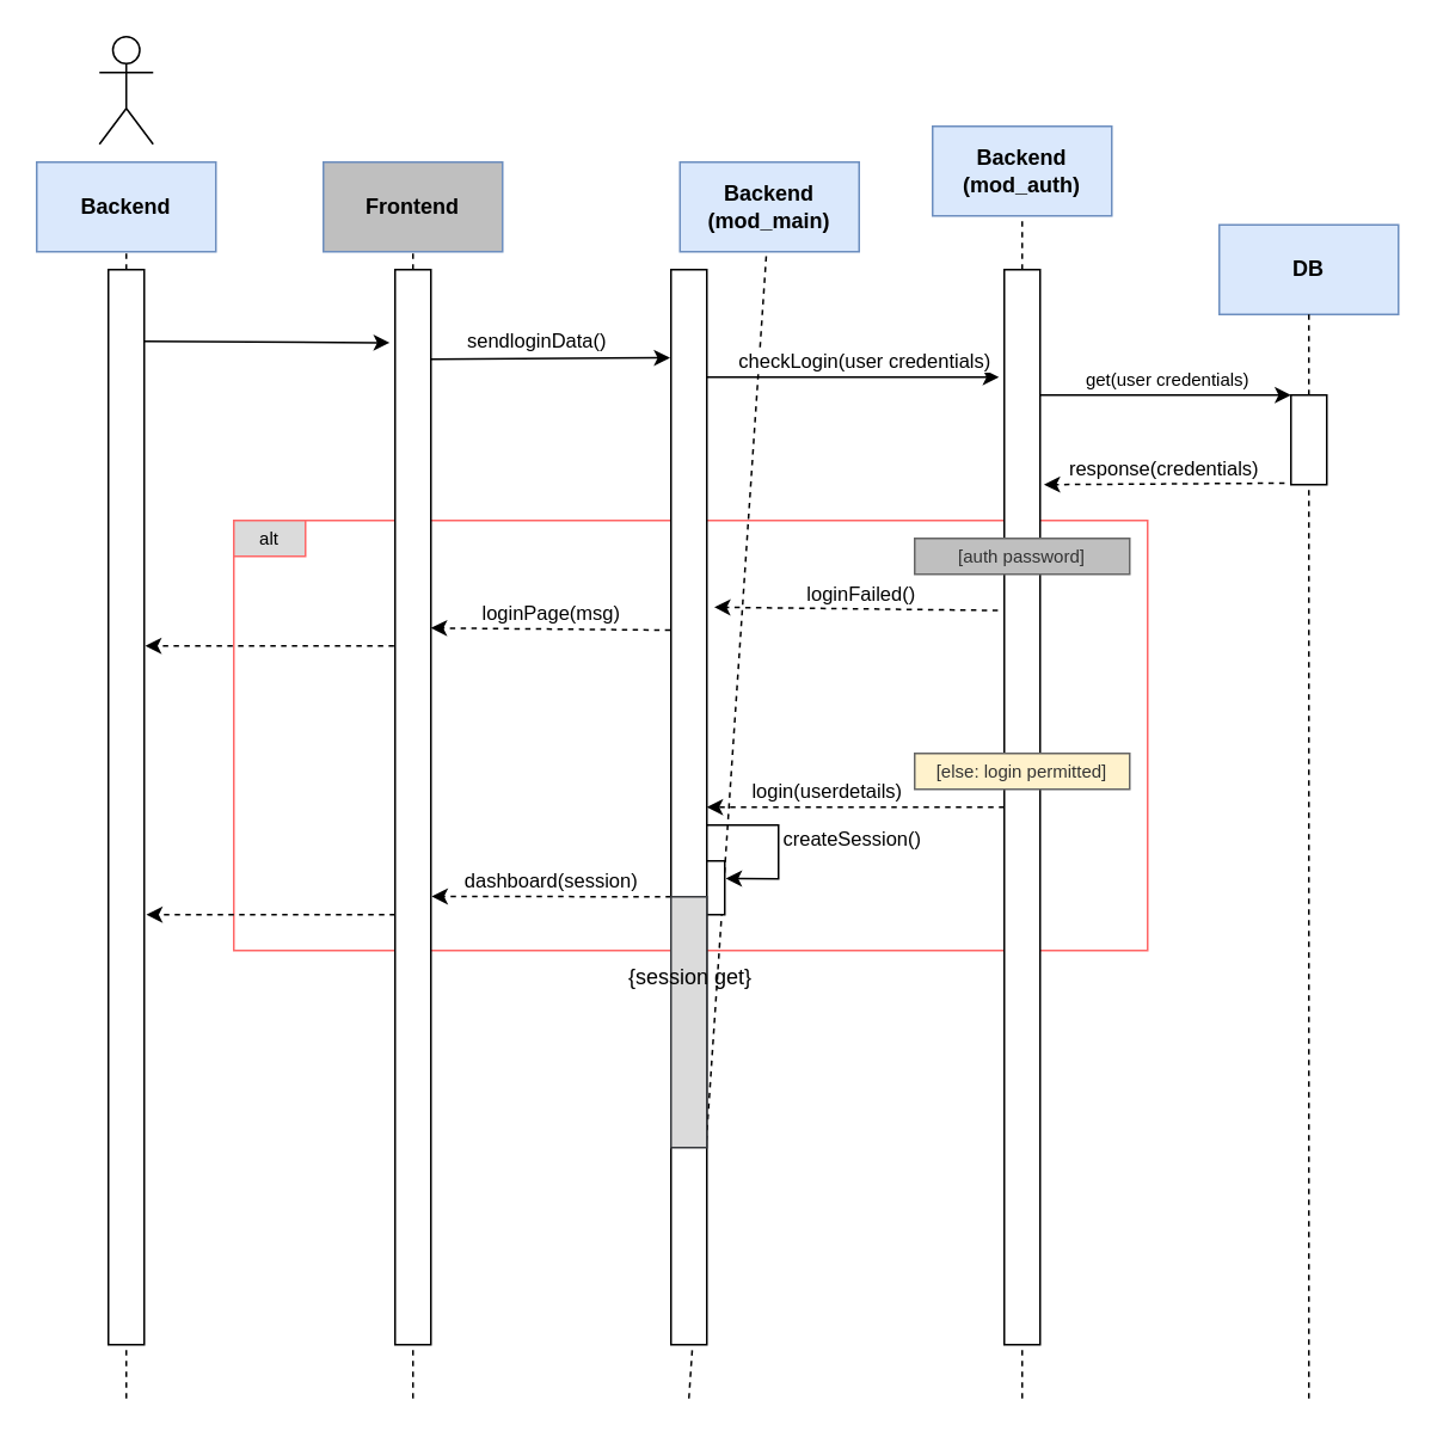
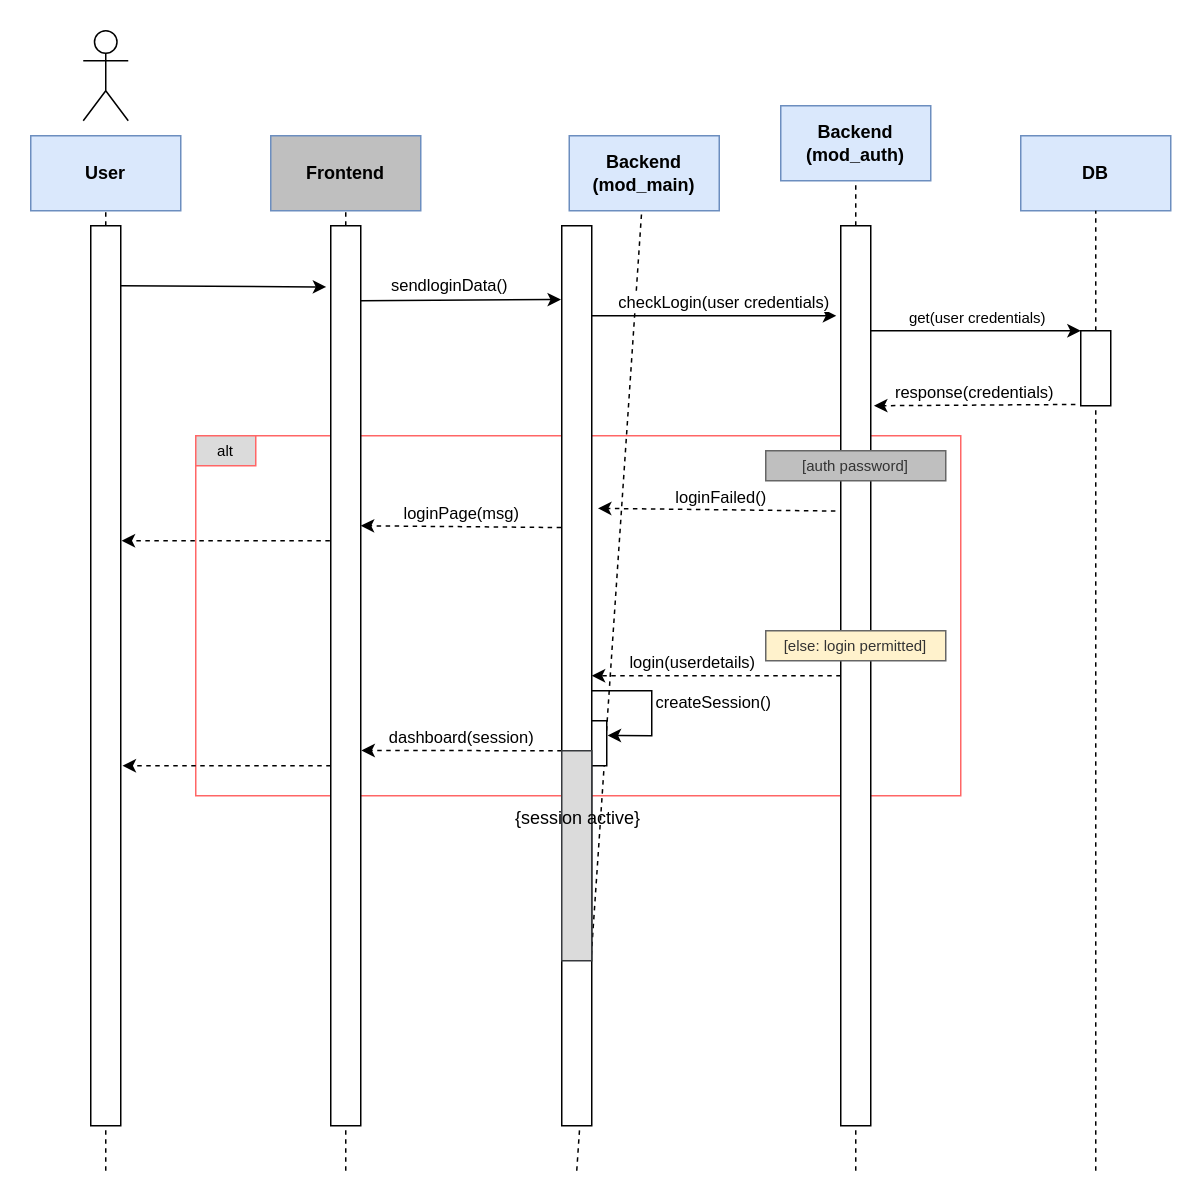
  <mxCell id="0" />
  <mxCell id="1" parent="0" />
  <mxCell id="2" value="" style="whiteSpace=wrap;html=1;fillColor=none;strokeColor=#FF6666;" vertex="1" parent="1"><mxGeometry x="130" y="290" width="510" height="240" as="geometry" /></mxCell>
  <mxCell id="3" value="" style="endArrow=none;dashed=1;html=1;rounded=0;" parent="1" source="7" edge="1"><mxGeometry width="50" height="50" relative="1" as="geometry"><mxPoint x="70" y="540" as="sourcePoint" /><mxPoint x="70" y="140" as="targetPoint" /></mxGeometry></mxCell>
- <mxCell id="4" value="&lt;b&gt;Backend&lt;/b&gt;" style="rounded=0;whiteSpace=wrap;html=1;fillColor=#dae8fc;strokeColor=#6c8ebf;" parent="1" vertex="1"><mxGeometry x="20" y="90" width="100" height="50" as="geometry" /></mxCell>
+ <mxCell id="4" value="&lt;b&gt;User&lt;/b&gt;" style="rounded=0;whiteSpace=wrap;html=1;fillColor=#dae8fc;strokeColor=#6c8ebf;" parent="1" vertex="1"><mxGeometry x="20" y="90" width="100" height="50" as="geometry" /></mxCell>
  <mxCell id="5" value="&lt;b&gt;Frontend&lt;/b&gt;" style="rounded=0;whiteSpace=wrap;html=1;fillColor=#bfbfbf;strokeColor=#6c8ebf;" parent="1" vertex="1"><mxGeometry x="180" y="90" width="100" height="50" as="geometry" /></mxCell>
  <mxCell id="6" value="" style="endArrow=none;dashed=1;html=1;rounded=0;" parent="1" target="7" edge="1"><mxGeometry width="50" height="50" relative="1" as="geometry"><mxPoint x="70" y="780" as="sourcePoint" /><mxPoint x="70" y="140" as="targetPoint" /></mxGeometry></mxCell>
  <mxCell id="7" value="" style="rounded=0;whiteSpace=wrap;html=1;" parent="1" vertex="1"><mxGeometry x="60" y="150" width="20" height="600" as="geometry" /></mxCell>
  <mxCell id="8" value="" style="endArrow=none;dashed=1;html=1;rounded=0;" parent="1" target="5" edge="1"><mxGeometry width="50" height="50" relative="1" as="geometry"><mxPoint x="230" y="780" as="sourcePoint" /><mxPoint x="230" y="140" as="targetPoint" /></mxGeometry></mxCell>
  <mxCell id="9" value="" style="rounded=0;whiteSpace=wrap;html=1;" parent="1" vertex="1"><mxGeometry x="220" y="150" width="20" height="600" as="geometry" /></mxCell>
  <mxCell id="10" value="Backend&lt;div&gt;(mod_main)&lt;/div&gt;" style="rounded=0;whiteSpace=wrap;html=1;fillColor=#dae8fc;strokeColor=#6c8ebf;fontStyle=1" parent="1" vertex="1"><mxGeometry x="379" y="90" width="100" height="50" as="geometry" /></mxCell>
  <mxCell id="11" value="" style="endArrow=none;dashed=1;html=1;rounded=0;fontStyle=1" parent="1" target="10" edge="1"><mxGeometry width="50" height="50" relative="1" as="geometry"><mxPoint x="384" y="780" as="sourcePoint" /><mxPoint x="384" y="140" as="targetPoint" /></mxGeometry></mxCell>
  <mxCell id="12" value="" style="rounded=0;whiteSpace=wrap;html=1;fontStyle=1" parent="1" vertex="1"><mxGeometry x="374" y="150" width="20" height="600" as="geometry" /></mxCell>
- <mxCell id="13" value="&lt;b&gt;DB&lt;/b&gt;" style="rounded=0;whiteSpace=wrap;html=1;fillColor=#dae8fc;strokeColor=#6c8ebf;" parent="1" vertex="1"><mxGeometry x="680" y="125" width="100" height="50" as="geometry" /></mxCell>
+ <mxCell id="13" value="&lt;b&gt;DB&lt;/b&gt;" style="rounded=0;whiteSpace=wrap;html=1;fillColor=#dae8fc;strokeColor=#6c8ebf;" parent="1" vertex="1"><mxGeometry x="680" y="90" width="100" height="50" as="geometry" /></mxCell>
  <mxCell id="14" value="" style="endArrow=none;dashed=1;html=1;rounded=0;" parent="1" source="16" target="13" edge="1"><mxGeometry width="50" height="50" relative="1" as="geometry"><mxPoint x="730" y="780" as="sourcePoint" /><mxPoint x="730" y="140" as="targetPoint" /></mxGeometry></mxCell>
  <mxCell id="15" value="" style="endArrow=none;dashed=1;html=1;rounded=0;" parent="1" target="16" edge="1"><mxGeometry width="50" height="50" relative="1" as="geometry"><mxPoint x="730" y="780" as="sourcePoint" /><mxPoint x="730" y="140" as="targetPoint" /></mxGeometry></mxCell>
  <mxCell id="16" value="" style="rounded=0;whiteSpace=wrap;html=1;" parent="1" vertex="1"><mxGeometry x="720" y="220" width="20" height="50" as="geometry" /></mxCell>
  <mxCell id="17" value="" style="shape=umlActor;verticalLabelPosition=bottom;verticalAlign=top;html=1;outlineConnect=0;" vertex="1" parent="1"><mxGeometry x="55" y="20" width="30" height="60" as="geometry" /></mxCell>
  <mxCell id="18" value="" style="endArrow=classic;html=1;rounded=0;entryX=-0.15;entryY=0.068;entryDx=0;entryDy=0;entryPerimeter=0;" edge="1" parent="1" target="9"><mxGeometry width="50" height="50" relative="1" as="geometry"><mxPoint x="80" y="190" as="sourcePoint" /><mxPoint x="130" y="140" as="targetPoint" /></mxGeometry></mxCell>
  <mxCell id="19" value="" style="endArrow=classic;html=1;rounded=0;entryX=-0.025;entryY=0.082;entryDx=0;entryDy=0;entryPerimeter=0;" edge="1" parent="1" target="12"><mxGeometry width="50" height="50" relative="1" as="geometry"><mxPoint x="240" y="200" as="sourcePoint" /><mxPoint x="400" y="201" as="targetPoint" /></mxGeometry></mxCell>
  <mxCell id="20" value="sendloginData()" style="edgeLabel;html=1;align=center;verticalAlign=middle;resizable=0;points=[];" vertex="1" connectable="0" parent="19"><mxGeometry x="0.223" y="1" relative="1" as="geometry"><mxPoint x="-23" y="-9" as="offset" /></mxGeometry></mxCell>
  <mxCell id="21" value="" style="endArrow=classic;html=1;rounded=0;entryX=-0.15;entryY=0.1;entryDx=0;entryDy=0;entryPerimeter=0;" edge="1" parent="1" target="28"><mxGeometry width="50" height="50" relative="1" as="geometry"><mxPoint x="394" y="210" as="sourcePoint" /><mxPoint x="554" y="210" as="targetPoint" /></mxGeometry></mxCell>
  <mxCell id="22" value="checkLogin(user credentials)" style="edgeLabel;html=1;align=center;verticalAlign=middle;resizable=0;points=[];" vertex="1" connectable="0" parent="21"><mxGeometry x="-0.153" y="-2" relative="1" as="geometry"><mxPoint x="18" y="-12" as="offset" /></mxGeometry></mxCell>
  <mxCell id="23" value="" style="endArrow=classic;html=1;rounded=0;exitX=-0.02;exitY=0.302;exitDx=0;exitDy=0;dashed=1;exitPerimeter=0;" edge="1" parent="1"><mxGeometry width="50" height="50" relative="1" as="geometry"><mxPoint x="373.6" y="351.2" as="sourcePoint" /><mxPoint x="240" y="350" as="targetPoint" /></mxGeometry></mxCell>
  <mxCell id="24" value="loginPage(msg)" style="edgeLabel;html=1;align=center;verticalAlign=middle;resizable=0;points=[];" vertex="1" connectable="0" parent="23"><mxGeometry x="-0.23" y="1" relative="1" as="geometry"><mxPoint x="-16" y="-10" as="offset" /></mxGeometry></mxCell>
  <mxCell id="25" value="" style="endArrow=classic;html=1;rounded=0;exitX=-0.04;exitY=0.315;exitDx=0;exitDy=0;exitPerimeter=0;entryX=1.02;entryY=0.315;entryDx=0;entryDy=0;entryPerimeter=0;dashed=1;" edge="1" parent="1"><mxGeometry width="50" height="50" relative="1" as="geometry"><mxPoint x="219.4" y="360" as="sourcePoint" /><mxPoint x="80.6" y="360" as="targetPoint" /></mxGeometry></mxCell>
  <mxCell id="26" value="Backend&lt;div&gt;(mod_auth)&lt;/div&gt;" style="rounded=0;whiteSpace=wrap;html=1;fillColor=#dae8fc;strokeColor=#6c8ebf;fontStyle=1" vertex="1" parent="1"><mxGeometry x="520" y="70" width="100" height="50" as="geometry" /></mxCell>
  <mxCell id="27" value="" style="endArrow=none;dashed=1;html=1;rounded=0;fontStyle=1" edge="1" parent="1" target="26"><mxGeometry width="50" height="50" relative="1" as="geometry"><mxPoint x="570" y="780" as="sourcePoint" /><mxPoint x="570" y="140" as="targetPoint" /></mxGeometry></mxCell>
  <mxCell id="28" value="" style="rounded=0;whiteSpace=wrap;html=1;fontStyle=1" vertex="1" parent="1"><mxGeometry x="560" y="150" width="20" height="600" as="geometry" /></mxCell>
  <mxCell id="29" value="" style="endArrow=classic;html=1;rounded=0;entryX=0;entryY=0;entryDx=0;entryDy=0;" edge="1" parent="1" target="16"><mxGeometry width="50" height="50" relative="1" as="geometry"><mxPoint x="580" y="220" as="sourcePoint" /><mxPoint x="710" y="220" as="targetPoint" /></mxGeometry></mxCell>
  <mxCell id="30" value="get(user credentials)" style="edgeLabel;html=1;align=center;verticalAlign=middle;resizable=0;points=[];fontSize=10;" vertex="1" connectable="0" parent="29"><mxGeometry x="-0.153" y="-2" relative="1" as="geometry"><mxPoint x="11" y="-12" as="offset" /></mxGeometry></mxCell>
  <mxCell id="31" value="" style="endArrow=classic;html=1;rounded=0;dashed=1;exitX=-0.179;exitY=0.983;exitDx=0;exitDy=0;exitPerimeter=0;entryX=1.107;entryY=0.2;entryDx=0;entryDy=0;entryPerimeter=0;" edge="1" parent="1" source="16" target="28"><mxGeometry width="50" height="50" relative="1" as="geometry"><mxPoint x="700" y="280" as="sourcePoint" /><mxPoint x="620" y="269" as="targetPoint" /></mxGeometry></mxCell>
  <mxCell id="32" value="response(credentials)" style="edgeLabel;html=1;align=center;verticalAlign=middle;resizable=0;points=[];" vertex="1" connectable="0" parent="31"><mxGeometry x="-0.23" y="1" relative="1" as="geometry"><mxPoint x="-16" y="-10" as="offset" /></mxGeometry></mxCell>
  <mxCell id="33" value="" style="endArrow=classic;html=1;rounded=0;exitX=1.04;exitY=0.217;exitDx=0;exitDy=0;exitPerimeter=0;entryX=1.06;entryY=0.327;entryDx=0;entryDy=0;entryPerimeter=0;" edge="1" parent="1" target="42"><mxGeometry width="50" height="50" relative="1" as="geometry"><mxPoint x="394" y="460" as="sourcePoint" /><mxPoint x="420" y="490" as="targetPoint" /><Array as="points"><mxPoint x="434" y="460" /><mxPoint x="434" y="490" /></Array></mxGeometry></mxCell>
  <mxCell id="34" value="createSession()" style="edgeLabel;html=1;align=center;verticalAlign=middle;resizable=0;points=[];" vertex="1" connectable="0" parent="33"><mxGeometry x="0.124" relative="1" as="geometry"><mxPoint x="40" y="-9" as="offset" /></mxGeometry></mxCell>
  <mxCell id="35" value="&lt;font style=&quot;font-size: 10px;&quot;&gt;alt&lt;/font&gt;" style="rounded=0;whiteSpace=wrap;html=1;strokeColor=#FF6666;fillColor=#dbdbdb;" vertex="1" parent="1"><mxGeometry x="130" y="290" width="40" height="20" as="geometry" /></mxCell>
  <mxCell id="36" value="&lt;font style=&quot;font-size: 10px;&quot;&gt;[auth password]&lt;/font&gt;" style="rounded=0;whiteSpace=wrap;html=1;strokeColor=#666666;fillColor=#BFBFBF;fontColor=#333333;" vertex="1" parent="1"><mxGeometry x="510" y="300" width="120" height="20" as="geometry" /></mxCell>
  <mxCell id="37" value="&lt;font style=&quot;font-size: 10px;&quot;&gt;[else: login permitted]&lt;/font&gt;" style="rounded=0;whiteSpace=wrap;html=1;strokeColor=#666666;fillColor=#fff2cc;fontColor=#333333;" vertex="1" parent="1"><mxGeometry x="510" y="420" width="120" height="20" as="geometry" /></mxCell>
  <mxCell id="38" value="" style="endArrow=classic;html=1;rounded=0;dashed=1;exitX=-0.179;exitY=0.317;exitDx=0;exitDy=0;exitPerimeter=0;entryX=1.207;entryY=0.314;entryDx=0;entryDy=0;entryPerimeter=0;" edge="1" parent="1" source="28" target="12"><mxGeometry width="50" height="50" relative="1" as="geometry"><mxPoint x="520" y="340" as="sourcePoint" /><mxPoint x="450" y="340" as="targetPoint" /></mxGeometry></mxCell>
  <mxCell id="39" value="loginFailed()" style="edgeLabel;html=1;align=center;verticalAlign=middle;resizable=0;points=[];" vertex="1" connectable="0" parent="38"><mxGeometry x="-0.23" y="1" relative="1" as="geometry"><mxPoint x="-16" y="-10" as="offset" /></mxGeometry></mxCell>
  <mxCell id="40" value="" style="endArrow=classic;html=1;rounded=0;dashed=1;exitX=0;exitY=0.5;exitDx=0;exitDy=0;entryX=1;entryY=0.5;entryDx=0;entryDy=0;" edge="1" parent="1" source="28" target="12"><mxGeometry width="50" height="50" relative="1" as="geometry"><mxPoint x="542" y="462" as="sourcePoint" /><mxPoint x="384" y="460" as="targetPoint" /></mxGeometry></mxCell>
  <mxCell id="41" value="login(userdetails)" style="edgeLabel;html=1;align=center;verticalAlign=middle;resizable=0;points=[];" vertex="1" connectable="0" parent="40"><mxGeometry x="-0.23" y="1" relative="1" as="geometry"><mxPoint x="-36" y="-11" as="offset" /></mxGeometry></mxCell>
  <mxCell id="42" value="" style="rounded=0;whiteSpace=wrap;html=1;" vertex="1" parent="1"><mxGeometry x="394" y="480" width="10" height="30" as="geometry" /></mxCell>
  <mxCell id="43" value="" style="endArrow=classic;html=1;rounded=0;exitX=0;exitY=0;exitDx=0;exitDy=0;dashed=1;entryX=1.022;entryY=0.583;entryDx=0;entryDy=0;entryPerimeter=0;" edge="1" parent="1" source="45" target="9"><mxGeometry width="50" height="50" relative="1" as="geometry"><mxPoint x="363.6" y="495.6" as="sourcePoint" /><mxPoint x="230" y="494.4" as="targetPoint" /></mxGeometry></mxCell>
  <mxCell id="44" value="dashboard(session)" style="edgeLabel;html=1;align=center;verticalAlign=middle;resizable=0;points=[];" vertex="1" connectable="0" parent="43"><mxGeometry x="-0.23" y="1" relative="1" as="geometry"><mxPoint x="-16" y="-10" as="offset" /></mxGeometry></mxCell>
  <mxCell id="45" value="" style="rounded=0;whiteSpace=wrap;html=1;fillColor=#DBDBDB;strokeColor=#36393d;" vertex="1" parent="1"><mxGeometry x="374" y="500" width="20" height="140" as="geometry" /></mxCell>
- <mxCell id="46" value="{session get}" style="text;html=1;align=center;verticalAlign=middle;whiteSpace=wrap;rounded=0;" vertex="1" parent="1"><mxGeometry x="340" y="530" width="90" height="30" as="geometry" /></mxCell>
+ <mxCell id="46" value="{session active}" style="text;html=1;align=center;verticalAlign=middle;whiteSpace=wrap;rounded=0;" vertex="1" parent="1"><mxGeometry x="340" y="530" width="90" height="30" as="geometry" /></mxCell>
  <mxCell id="47" value="" style="endArrow=classic;html=1;rounded=0;exitX=-0.04;exitY=0.315;exitDx=0;exitDy=0;exitPerimeter=0;entryX=1.02;entryY=0.315;entryDx=0;entryDy=0;entryPerimeter=0;dashed=1;" edge="1" parent="1"><mxGeometry width="50" height="50" relative="1" as="geometry"><mxPoint x="220" y="510" as="sourcePoint" /><mxPoint x="81.2" y="510" as="targetPoint" /></mxGeometry></mxCell>
